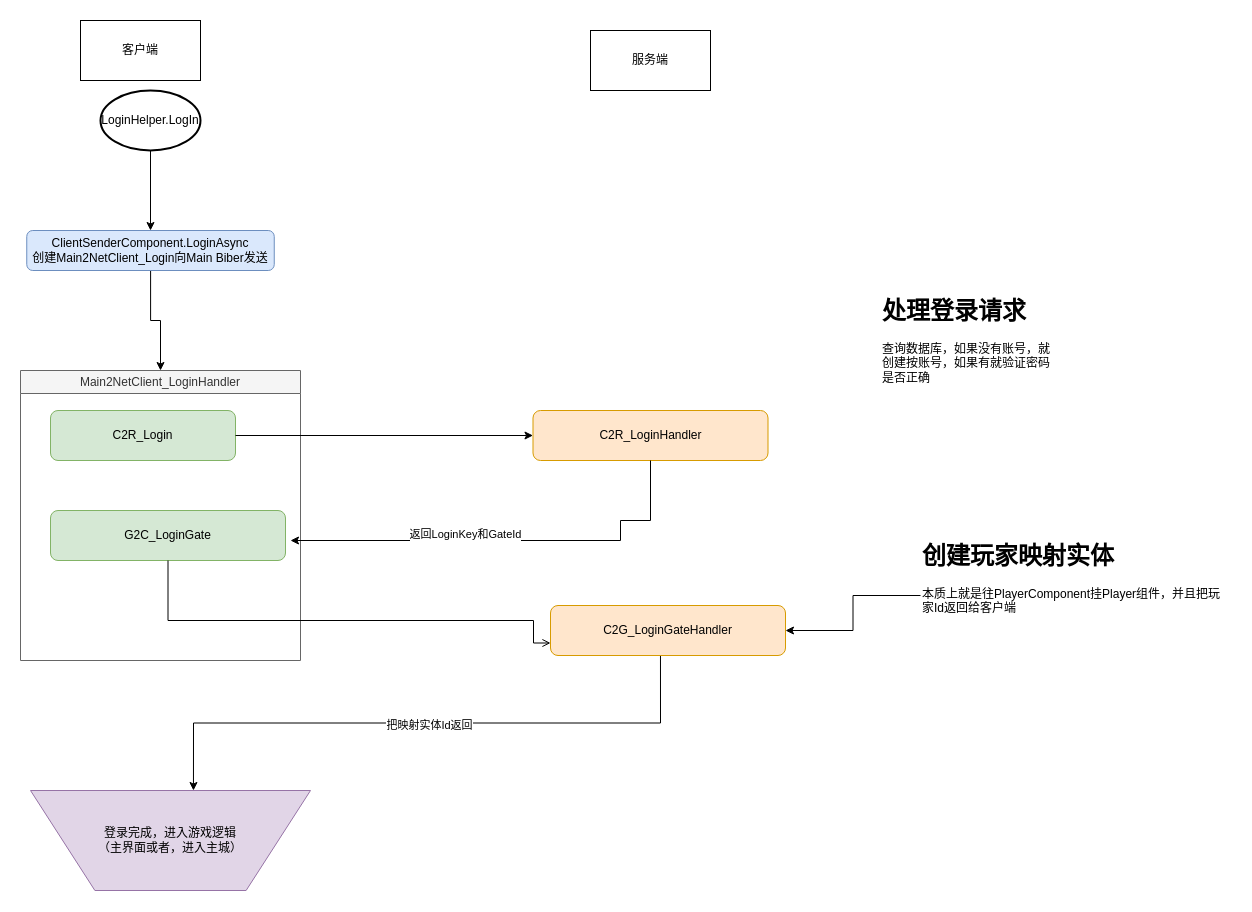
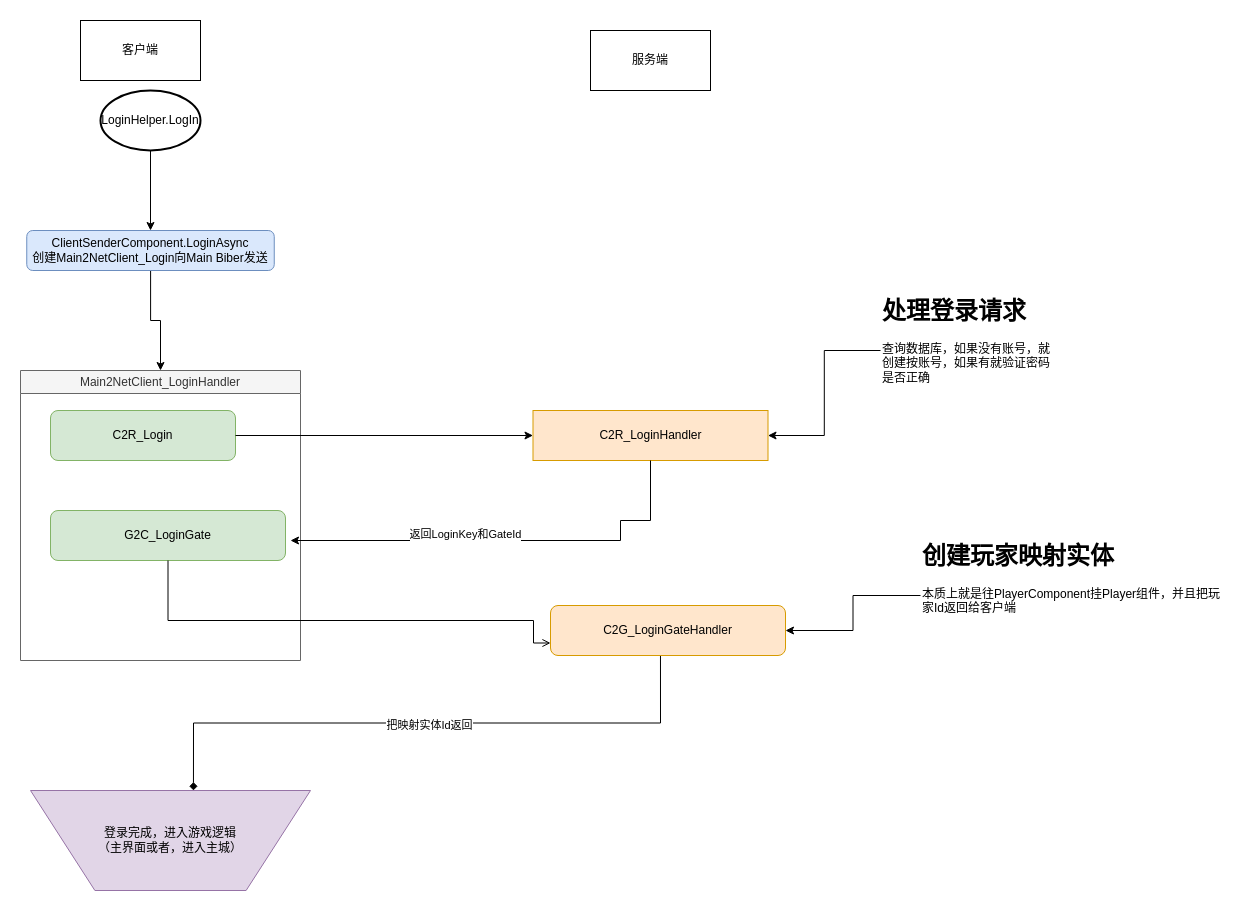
  <mxCell id="0" />
  <mxCell id="1" parent="0" />
  <mxCell id="2" value="客户端" style="rounded=0;whiteSpace=wrap;html=1;" vertex="1" parent="1"><mxGeometry x="80" y="20" width="120" height="60" as="geometry" /></mxCell>
  <mxCell id="3" value="服务端" style="rounded=0;whiteSpace=wrap;html=1;" vertex="1" parent="1"><mxGeometry x="590" y="30" width="120" height="60" as="geometry" /></mxCell>
  <mxCell id="4" style="edgeStyle=orthogonalEdgeStyle;rounded=0;orthogonalLoop=1;jettySize=auto;html=1;entryX=0.5;entryY=0;entryDx=0;entryDy=0;" edge="1" parent="1" source="5" target="11"><mxGeometry relative="1" as="geometry"><mxPoint x="177.5" y="400" as="targetPoint" /></mxGeometry></mxCell>
  <mxCell id="5" value="ClientSenderComponent.LoginAsync&lt;br&gt;创建Main2NetClient_Login向Main Biber发送" style="rounded=1;whiteSpace=wrap;html=1;fillColor=#dae8fc;strokeColor=#6c8ebf;" vertex="1" parent="1"><mxGeometry x="26.25" y="230" width="247.5" height="40" as="geometry" /></mxCell>
  <mxCell id="6" style="edgeStyle=orthogonalEdgeStyle;rounded=0;orthogonalLoop=1;jettySize=auto;html=1;entryX=0.5;entryY=0;entryDx=0;entryDy=0;" edge="1" parent="1" source="7" target="5"><mxGeometry relative="1" as="geometry" /></mxCell>
  <mxCell id="7" value="LoginHelper.LogIn" style="strokeWidth=2;html=1;shape=mxgraph.flowchart.start_1;whiteSpace=wrap;" vertex="1" parent="1"><mxGeometry x="100" y="90" width="100" height="60" as="geometry" /></mxCell>
- <mxCell id="8" value="C2R_LoginHandler" style="rounded=1;whiteSpace=wrap;html=1;fillColor=#ffe6cc;strokeColor=#d79b00;" vertex="1" parent="1"><mxGeometry x="532.5" y="410" width="235" height="50" as="geometry" /></mxCell>
+ <mxCell id="8" value="C2R_LoginHandler" style="whiteSpace=wrap;html=1;fillColor=#ffe6cc;strokeColor=#d79b00;rounded=0;" vertex="1" parent="1"><mxGeometry x="532.5" y="410" width="235" height="50" as="geometry" /></mxCell>
+ <mxCell id="9" style="edgeStyle=orthogonalEdgeStyle;rounded=0;orthogonalLoop=1;jettySize=auto;html=1;entryX=1;entryY=0.5;entryDx=0;entryDy=0;" edge="1" parent="1" source="10" target="8"><mxGeometry relative="1" as="geometry" /></mxCell>
  <mxCell id="10" value="&lt;h1 style=&quot;margin-top: 0px;&quot;&gt;处理登录请求&lt;/h1&gt;&lt;p&gt;查询数据库，如果没有账号，就创建按账号，如果有就验证密码是否正确&lt;/p&gt;" style="text;html=1;whiteSpace=wrap;overflow=hidden;rounded=0;" vertex="1" parent="1"><mxGeometry x="880" y="290" width="180" height="120" as="geometry" /></mxCell>
  <mxCell id="11" value="&lt;span style=&quot;font-weight: 400;&quot;&gt;Main2NetClient_LoginHandler&lt;/span&gt;" style="swimlane;whiteSpace=wrap;html=1;fillColor=#f5f5f5;fontColor=#333333;strokeColor=#666666;" vertex="1" parent="1"><mxGeometry y="370" width="280" height="290" as="geometry" x="20" /></mxCell>
  <mxCell id="12" value="G2C_LoginGate" style="rounded=1;whiteSpace=wrap;html=1;movable=1;resizable=1;rotatable=1;deletable=1;editable=1;locked=0;connectable=1;fillColor=#d5e8d4;strokeColor=#82b366;" vertex="1" parent="11"><mxGeometry x="30" y="140" width="235" height="50" as="geometry" /></mxCell>
  <mxCell id="13" value="C2R_Login" style="rounded=1;whiteSpace=wrap;html=1;movable=1;resizable=1;rotatable=1;deletable=1;editable=1;locked=0;connectable=1;fillColor=#d5e8d4;strokeColor=#82b366;" vertex="1" parent="11"><mxGeometry x="30" y="40" width="185" height="50" as="geometry" /></mxCell>
  <mxCell id="14" style="edgeStyle=orthogonalEdgeStyle;rounded=0;orthogonalLoop=1;jettySize=auto;html=1;entryX=0;entryY=0.5;entryDx=0;entryDy=0;" edge="1" parent="1" source="13" target="8"><mxGeometry relative="1" as="geometry" /></mxCell>
- <mxCell id="15" style="edgeStyle=orthogonalEdgeStyle;rounded=0;orthogonalLoop=1;jettySize=auto;html=1;entryX=0.582;entryY=1;entryDx=0;entryDy=0;exitX=0.468;exitY=0.98;exitDx=0;exitDy=0;exitPerimeter=0;entryPerimeter=0;" edge="1" parent="1" source="17" target="24"><mxGeometry relative="1" as="geometry"><mxPoint x="560" y="680" as="sourcePoint" /><mxPoint x="180" y="840" as="targetPoint" /></mxGeometry></mxCell>
+ <mxCell id="15" style="edgeStyle=orthogonalEdgeStyle;rounded=0;orthogonalLoop=1;jettySize=auto;html=1;entryX=0.582;entryY=1;entryDx=0;entryDy=0;exitX=0.468;exitY=0.98;exitDx=0;exitDy=0;exitPerimeter=0;entryPerimeter=0;endArrow=diamond;" edge="1" parent="1" source="17" target="24"><mxGeometry relative="1" as="geometry"><mxPoint x="560" y="680" as="sourcePoint" /><mxPoint x="180" y="840" as="targetPoint" /></mxGeometry></mxCell>
  <mxCell id="16" value="把映射实体Id返回" style="edgeLabel;html=1;align=center;verticalAlign=middle;resizable=0;points=[];" vertex="1" connectable="0" parent="15"><mxGeometry x="-0.007" y="2" relative="1" as="geometry"><mxPoint x="-1" as="offset" /></mxGeometry></mxCell>
  <mxCell id="17" value="C2G_LoginGateHandler" style="rounded=1;whiteSpace=wrap;html=1;movable=1;resizable=1;rotatable=1;deletable=1;editable=1;locked=0;connectable=1;fillColor=#ffe6cc;strokeColor=#d79b00;" vertex="1" parent="1"><mxGeometry x="550" y="605" width="235" height="50" as="geometry" /></mxCell>
  <mxCell id="18" style="edgeStyle=orthogonalEdgeStyle;rounded=0;orthogonalLoop=1;jettySize=auto;html=1;exitX=0.5;exitY=1;exitDx=0;exitDy=0;" edge="1" parent="1" source="8"><mxGeometry relative="1" as="geometry"><mxPoint x="290" y="540" as="targetPoint" /><mxPoint x="835" y="380" as="sourcePoint" /><Array as="points"><mxPoint x="650" y="520" /><mxPoint x="620" y="520" /><mxPoint x="620" y="540" /></Array></mxGeometry></mxCell>
  <mxCell id="19" value="Text" style="edgeLabel;html=1;align=center;verticalAlign=middle;resizable=0;points=[];" vertex="1" connectable="0" parent="18"><mxGeometry x="0.215" y="-9" relative="1" as="geometry"><mxPoint as="offset" /></mxGeometry></mxCell>
  <mxCell id="20" value="返回LoginKey和GateId" style="edgeLabel;html=1;align=center;verticalAlign=middle;resizable=0;points=[];" vertex="1" connectable="0" parent="18"><mxGeometry x="0.208" y="-7" relative="1" as="geometry"><mxPoint as="offset" /></mxGeometry></mxCell>
  <mxCell id="21" style="edgeStyle=orthogonalEdgeStyle;rounded=0;orthogonalLoop=1;jettySize=auto;html=1;entryX=0;entryY=0.75;entryDx=0;entryDy=0;endArrow=open;" edge="1" parent="1" source="12" target="17"><mxGeometry relative="1" as="geometry"><Array as="points"><mxPoint x="168" y="620" /><mxPoint x="533" y="620" /></Array></mxGeometry></mxCell>
  <mxCell id="22" style="edgeStyle=orthogonalEdgeStyle;rounded=0;orthogonalLoop=1;jettySize=auto;html=1;" edge="1" parent="1" source="23" target="17"><mxGeometry relative="1" as="geometry" /></mxCell>
  <mxCell id="23" value="&lt;h1 style=&quot;margin-top: 0px;&quot;&gt;创建玩家映射实体&lt;/h1&gt;&lt;div&gt;本质上就是往PlayerComponent挂Player组件，并且把玩家Id返回给客户端&lt;/div&gt;" style="text;html=1;whiteSpace=wrap;overflow=hidden;rounded=0;" vertex="1" parent="1"><mxGeometry x="920" y="535" width="310" height="120" as="geometry" /></mxCell>
  <mxCell id="24" value="登录完成，进入游戏逻辑&lt;br&gt;（主界面或者，进入主城）" style="verticalLabelPosition=middle;verticalAlign=middle;html=1;shape=trapezoid;perimeter=trapezoidPerimeter;whiteSpace=wrap;size=0.23;arcSize=10;flipV=1;labelPosition=center;align=center;fillColor=#e1d5e7;strokeColor=#9673a6;" vertex="1" parent="1"><mxGeometry x="30" y="790" width="280" height="100" as="geometry" /></mxCell>
